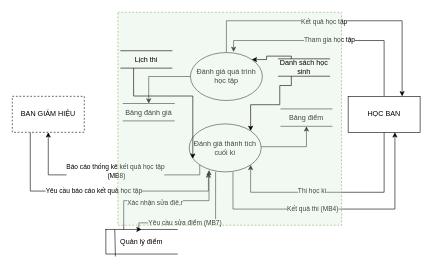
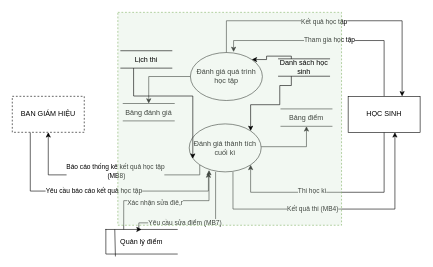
  <mxCell id="0" />
  <mxCell id="1" parent="0" />
  <mxCell id="2" value="Đánh giá quá trình học tập" style="ellipse;whiteSpace=wrap;html=1;" parent="1" vertex="1"><mxGeometry x="317" y="87" width="120" height="80" as="geometry" /></mxCell>
  <mxCell id="3" value="Đánh giá thành tích cuối kì" style="ellipse;whiteSpace=wrap;html=1;" parent="1" vertex="1"><mxGeometry x="315" y="206" width="120" height="80" as="geometry" /></mxCell>
  <mxCell id="4" style="edgeStyle=orthogonalEdgeStyle;rounded=0;orthogonalLoop=1;jettySize=auto;html=1;entryX=0.75;entryY=0;entryDx=0;entryDy=0;exitX=0.5;exitY=0;exitDx=0;exitDy=0;" parent="1" source="2" target="12" edge="1"><mxGeometry relative="1" as="geometry"><Array as="points"><mxPoint x="377" y="34" /><mxPoint x="670" y="34" /></Array><mxPoint x="721" y="454" as="sourcePoint" /><mxPoint x="673" y="144" as="targetPoint" /></mxGeometry></mxCell>
  <mxCell id="5" value="Kết quả học tập" style="edgeLabel;html=1;align=center;verticalAlign=middle;resizable=0;points=[];" parent="4" vertex="1" connectable="0"><mxGeometry x="-0.089" y="-1" relative="1" as="geometry"><mxPoint as="offset" /></mxGeometry></mxCell>
  <mxCell id="6" style="edgeStyle=orthogonalEdgeStyle;rounded=0;orthogonalLoop=1;jettySize=auto;html=1;entryX=0.5;entryY=1;entryDx=0;entryDy=0;labelPosition=center;verticalLabelPosition=middle;align=center;verticalAlign=middle;exitX=0;exitY=1;exitDx=0;exitDy=0;" parent="1" source="3" target="23" edge="1"><mxGeometry relative="1" as="geometry"><Array as="points"><mxPoint x="333" y="291" /><mxPoint x="80" y="291" /></Array><mxPoint x="169" y="-141" as="sourcePoint" /><mxPoint x="85" y="144" as="targetPoint" /></mxGeometry></mxCell>
  <mxCell id="7" value="&lt;div align=&quot;right&quot;&gt;Báo cáo thống kê kết quả học tập&lt;br&gt;&lt;/div&gt;&amp;nbsp;(MB8)" style="edgeLabel;html=1;align=center;verticalAlign=middle;resizable=0;points=[];" parent="6" vertex="1" connectable="0"><mxGeometry x="0.248" relative="1" as="geometry"><mxPoint x="54" y="-7" as="offset" /></mxGeometry></mxCell>
  <mxCell id="8" style="edgeStyle=orthogonalEdgeStyle;rounded=0;orthogonalLoop=1;jettySize=auto;html=1;exitX=0.5;exitY=1;exitDx=0;exitDy=0;entryX=1;entryY=1;entryDx=0;entryDy=0;" parent="1" source="12" target="3" edge="1"><mxGeometry relative="1" as="geometry"><Array as="points"><mxPoint x="640" y="320" /><mxPoint x="417" y="320" /></Array><mxPoint x="613" y="144" as="sourcePoint" /></mxGeometry></mxCell>
  <mxCell id="9" value="Thi học kì" style="edgeLabel;html=1;align=center;verticalAlign=middle;resizable=0;points=[];" parent="8" vertex="1" connectable="0"><mxGeometry x="0.328" y="2" relative="1" as="geometry"><mxPoint x="24" y="-5" as="offset" /></mxGeometry></mxCell>
  <mxCell id="10" style="edgeStyle=orthogonalEdgeStyle;rounded=0;orthogonalLoop=1;jettySize=auto;html=1;exitX=0.5;exitY=0;exitDx=0;exitDy=0;entryX=0.6;entryY=-0.012;entryDx=0;entryDy=0;entryPerimeter=0;" edge="1" parent="1" source="12" target="2"><mxGeometry relative="1" as="geometry" /></mxCell>
  <mxCell id="11" value="Tham gia học tập" style="edgeLabel;html=1;align=center;verticalAlign=middle;resizable=0;points=[];" vertex="1" connectable="0" parent="10"><mxGeometry x="0.019" y="-2" relative="1" as="geometry"><mxPoint as="offset" /></mxGeometry></mxCell>
- <mxCell id="12" value="HỌC BAN" style="rounded=0;whiteSpace=wrap;html=1;" parent="1" vertex="1"><mxGeometry x="580" y="160" width="120" height="60" as="geometry" /></mxCell>
+ <mxCell id="12" value="HỌC SINH" style="rounded=0;whiteSpace=wrap;html=1;" parent="1" vertex="1"><mxGeometry x="580" y="160" width="120" height="60" as="geometry" /></mxCell>
  <mxCell id="13" style="edgeStyle=orthogonalEdgeStyle;rounded=0;orthogonalLoop=1;jettySize=auto;html=1;entryX=0.5;entryY=1;entryDx=0;entryDy=0;" parent="1" target="19" edge="1"><mxGeometry relative="1" as="geometry"><mxPoint x="435" y="244" as="sourcePoint" /><mxPoint x="511" y="211" as="targetPoint" /><Array as="points"><mxPoint x="511" y="244" /></Array></mxGeometry></mxCell>
  <mxCell id="14" style="edgeStyle=orthogonalEdgeStyle;rounded=0;orthogonalLoop=1;jettySize=auto;html=1;exitX=0;exitY=0.5;exitDx=0;exitDy=0;entryX=0.5;entryY=0;entryDx=0;entryDy=0;" parent="1" source="2" target="20" edge="1"><mxGeometry relative="1" as="geometry" /></mxCell>
  <mxCell id="15" style="edgeStyle=orthogonalEdgeStyle;rounded=0;orthogonalLoop=1;jettySize=auto;html=1;exitX=0.608;exitY=1;exitDx=0;exitDy=0;exitPerimeter=0;" parent="1" source="3" target="12" edge="1"><mxGeometry relative="1" as="geometry"><Array as="points"><mxPoint x="388" y="348" /><mxPoint x="658" y="348" /></Array><mxPoint x="597.04" y="142.98" as="targetPoint" /></mxGeometry></mxCell>
  <mxCell id="16" value="Kết quả thi (MB4)" style="edgeLabel;html=1;align=center;verticalAlign=middle;resizable=0;points=[];" parent="15" vertex="1" connectable="0"><mxGeometry x="-0.399" relative="1" as="geometry"><mxPoint x="57" y="-1" as="offset" /></mxGeometry></mxCell>
  <mxCell id="17" style="edgeStyle=orthogonalEdgeStyle;rounded=0;orthogonalLoop=1;jettySize=auto;html=1;exitX=0.367;exitY=1;exitDx=0;exitDy=0;entryX=0.5;entryY=0;entryDx=0;entryDy=0;exitPerimeter=0;" parent="1" source="3" target="26" edge="1"><mxGeometry relative="1" as="geometry"><Array as="points"><mxPoint x="359" y="371" /><mxPoint x="231" y="371" /></Array><mxPoint x="231" y="260" as="targetPoint" /></mxGeometry></mxCell>
  <mxCell id="18" value="Yêu cầu sửa điểm (MB7)" style="edgeLabel;html=1;align=center;verticalAlign=middle;resizable=0;points=[];rotation=0;" parent="17" vertex="1" connectable="0"><mxGeometry x="0.278" y="-4" relative="1" as="geometry"><mxPoint x="9" y="3" as="offset" /></mxGeometry></mxCell>
  <mxCell id="19" value="Bảng điểm" style="shape=partialRectangle;whiteSpace=wrap;html=1;left=0;right=0;fillColor=none;rounded=0;shadow=0;glass=0;sketch=0;" parent="1" vertex="1"><mxGeometry x="468" y="181" width="85" height="29" as="geometry" /></mxCell>
  <mxCell id="20" value="Bảng đánh giá" style="shape=partialRectangle;whiteSpace=wrap;html=1;left=0;right=0;fillColor=none;rounded=0;shadow=0;glass=0;sketch=0;" parent="1" vertex="1"><mxGeometry x="205" y="172" width="85" height="29" as="geometry" /></mxCell>
  <mxCell id="21" style="edgeStyle=orthogonalEdgeStyle;rounded=0;orthogonalLoop=1;jettySize=auto;html=1;exitX=0.25;exitY=1;exitDx=0;exitDy=0;entryX=0.267;entryY=1.013;entryDx=0;entryDy=0;entryPerimeter=0;" edge="1" parent="1" source="23" target="3"><mxGeometry relative="1" as="geometry"><Array as="points"><mxPoint x="50" y="318" /><mxPoint x="347" y="318" /></Array></mxGeometry></mxCell>
  <mxCell id="22" value="Yêu cầu báo cáo kết quả học tập" style="edgeLabel;html=1;align=center;verticalAlign=middle;resizable=0;points=[];" vertex="1" connectable="0" parent="21"><mxGeometry x="-0.047" y="1" relative="1" as="geometry"><mxPoint as="offset" /></mxGeometry></mxCell>
  <mxCell id="23" value="BAN GIÁM HIỆU" style="rounded=0;whiteSpace=wrap;html=1;dashed=1;" parent="1" vertex="1"><mxGeometry x="20" y="160" width="120" height="60" as="geometry" /></mxCell>
  <mxCell id="24" style="edgeStyle=orthogonalEdgeStyle;rounded=0;orthogonalLoop=1;jettySize=auto;html=1;exitX=0.25;exitY=0;exitDx=0;exitDy=0;entryX=0.275;entryY=0.963;entryDx=0;entryDy=0;entryPerimeter=0;" edge="1" parent="1" source="26" target="3"><mxGeometry relative="1" as="geometry" /></mxCell>
  <mxCell id="25" value="Xác nhận sửa điê,r" style="edgeLabel;html=1;align=center;verticalAlign=middle;resizable=0;points=[];" vertex="1" connectable="0" parent="24"><mxGeometry x="-0.168" y="-2" relative="1" as="geometry"><mxPoint y="1" as="offset" /></mxGeometry></mxCell>
  <mxCell id="26" value="Quản lý điểm" style="shape=partialRectangle;whiteSpace=wrap;html=1;bottom=1;right=0;left=1;top=1;fillColor=none;routingCenterX=-0.5;" parent="1" vertex="1"><mxGeometry x="176" y="382" width="119" height="41" as="geometry" /></mxCell>
  <mxCell id="27" value="" style="endArrow=none;html=1;exitX=0.125;exitY=0;exitDx=0;exitDy=0;exitPerimeter=0;entryX=0.134;entryY=1.098;entryDx=0;entryDy=0;entryPerimeter=0;" parent="1" source="26" target="26" edge="1"><mxGeometry width="50" height="50" relative="1" as="geometry"><mxPoint x="548" y="326" as="sourcePoint" /><mxPoint x="330" y="472" as="targetPoint" /></mxGeometry></mxCell>
  <mxCell id="28" value="" style="rounded=0;whiteSpace=wrap;html=1;fillOpacity=30;fillColor=#d5e8d4;strokeColor=#82b366;dashed=1;" parent="1" vertex="1"><mxGeometry x="196" y="20" width="373" height="355" as="geometry" /></mxCell>
  <mxCell id="29" style="edgeStyle=orthogonalEdgeStyle;rounded=0;orthogonalLoop=1;jettySize=auto;html=1;exitX=0.25;exitY=1;exitDx=0;exitDy=0;entryX=0.05;entryY=0.725;entryDx=0;entryDy=0;entryPerimeter=0;" edge="1" parent="1" source="30" target="3"><mxGeometry relative="1" as="geometry" /></mxCell>
  <mxCell id="30" value="Lịch thi" style="shape=partialRectangle;whiteSpace=wrap;html=1;left=0;right=0;fillColor=none;rounded=0;shadow=0;glass=0;sketch=0;" vertex="1" parent="1"><mxGeometry x="201" y="84" width="85" height="29" as="geometry" /></mxCell>
  <mxCell id="31" style="edgeStyle=orthogonalEdgeStyle;rounded=0;orthogonalLoop=1;jettySize=auto;html=1;exitX=0.25;exitY=0;exitDx=0;exitDy=0;entryX=1;entryY=0;entryDx=0;entryDy=0;" edge="1" parent="1" source="33" target="2"><mxGeometry relative="1" as="geometry"><Array as="points"><mxPoint x="485" y="93" /><mxPoint x="444" y="93" /><mxPoint x="444" y="99" /></Array></mxGeometry></mxCell>
  <mxCell id="32" style="edgeStyle=orthogonalEdgeStyle;rounded=0;orthogonalLoop=1;jettySize=auto;html=1;exitX=0.25;exitY=1;exitDx=0;exitDy=0;entryX=1;entryY=0;entryDx=0;entryDy=0;" edge="1" parent="1" source="33" target="3"><mxGeometry relative="1" as="geometry"><Array as="points"><mxPoint x="466" y="142" /><mxPoint x="466" y="174" /><mxPoint x="417" y="174" /></Array></mxGeometry></mxCell>
  <mxCell id="33" value="Danh sách học sinh" style="shape=partialRectangle;whiteSpace=wrap;html=1;left=0;right=0;fillColor=none;rounded=0;shadow=0;glass=0;sketch=0;" vertex="1" parent="1"><mxGeometry x="464" y="97.5" width="85" height="29" as="geometry" /></mxCell>
